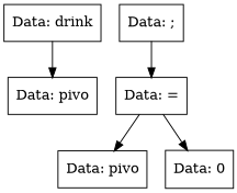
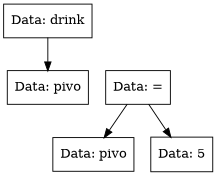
  digraph {
    node [shape=record]
    n1 [label="Data: drink"]
    n2 [label="Data: pivo"]
-   n3 [label="Data: ;"]
    n4 [label="Data: ="]
    n5 [label="Data: pivo"]
-   n6 [label="Data: 0"]
+   n6 [label="Data: 5"]
    n1 -> n2
-   n3 -> n4
    n4 -> n5
    n4 -> n6
  }
